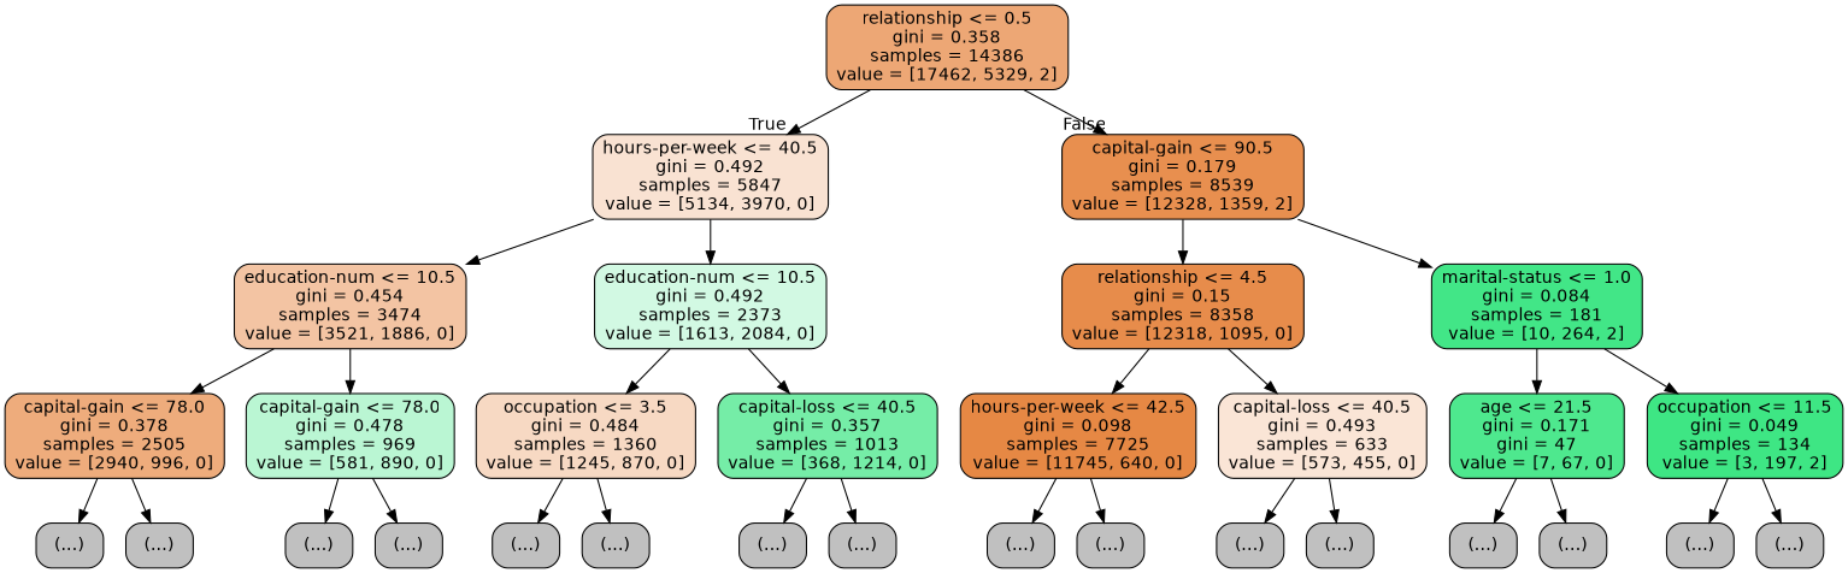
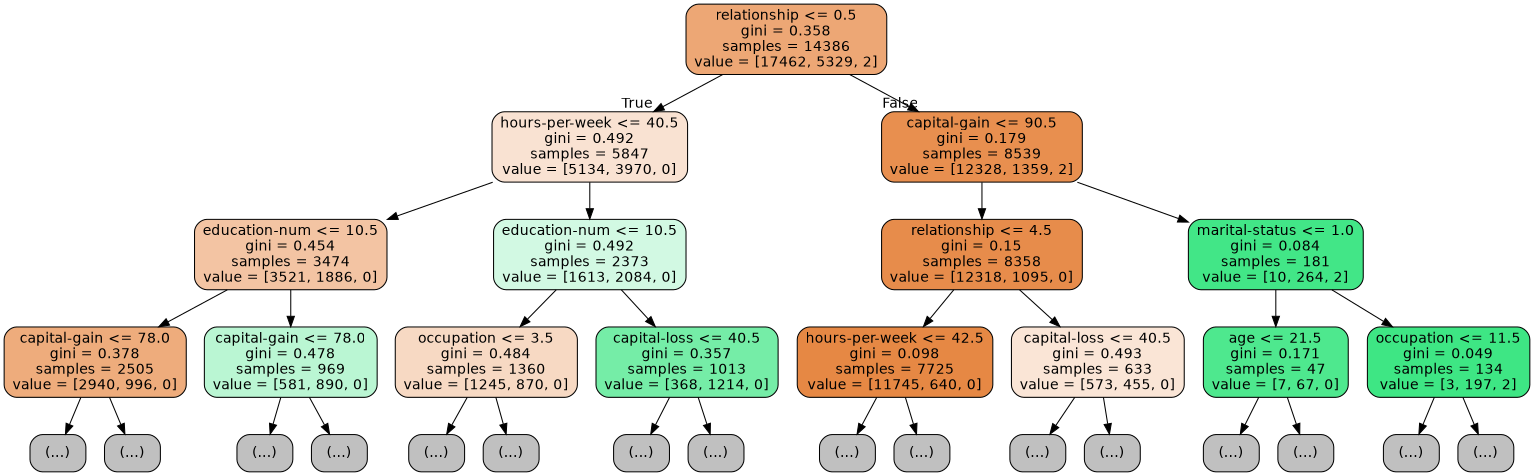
  digraph {
    node [color=black fillcolor="#C0C0C0" fontname=helvetica shape=box style="filled, rounded"]
    edge [fontname=helvetica]
    n1 [fillcolor="#eda775" label="relationship <= 0.5\ngini = 0.358\nsamples = 14386\nvalue = [17462, 5329, 2]"]
    n2 [fillcolor="#f9e2d2" label="hours-per-week <= 40.5\ngini = 0.492\nsamples = 5847\nvalue = [5134, 3970, 0]"]
    n3 [fillcolor="#e88f4f" label="capital-gain <= 90.5\ngini = 0.179\nsamples = 8539\nvalue = [12328, 1359, 2]"]
    n4 [fillcolor="#f3c4a3" label="education-num <= 10.5\ngini = 0.454\nsamples = 3474\nvalue = [3521, 1886, 0]"]
    n5 [fillcolor="#d2f9e3" label="education-num <= 10.5\ngini = 0.492\nsamples = 2373\nvalue = [1613, 2084, 0]"]
    n6 [fillcolor="#eeac7c" label="capital-gain <= 78.0\ngini = 0.378\nsamples = 2505\nvalue = [2940, 996, 0]"]
    n7 [fillcolor="#baf6d3" label="capital-gain <= 78.0\ngini = 0.478\nsamples = 969\nvalue = [581, 890, 0]"]
    n8 [label="(...)"]
    n9 [label="(...)"]
    n10 [label="(...)"]
    n11 [label="(...)"]
    n12 [fillcolor="#f7d9c3" label="occupation <= 3.5\ngini = 0.484\nsamples = 1360\nvalue = [1245, 870, 0]"]
    n13 [fillcolor="#75eda7" label="capital-loss <= 40.5\ngini = 0.357\nsamples = 1013\nvalue = [368, 1214, 0]"]
    n14 [label="(...)"]
    n15 [label="(...)"]
    n16 [label="(...)"]
    n17 [label="(...)"]
    n18 [fillcolor="#e78c4b" label="relationship <= 4.5\ngini = 0.15\nsamples = 8358\nvalue = [12318, 1095, 0]"]
    n19 [fillcolor="#42e687" label="marital-status <= 1.0\ngini = 0.084\nsamples = 181\nvalue = [10, 264, 2]"]
    n20 [fillcolor="#e68844" label="hours-per-week <= 42.5\ngini = 0.098\nsamples = 7725\nvalue = [11745, 640, 0]"]
    n21 [fillcolor="#fae5d6" label="capital-loss <= 40.5\ngini = 0.493\nsamples = 633\nvalue = [573, 455, 0]"]
    n22 [label="(...)"]
    n23 [label="(...)"]
    n24 [label="(...)"]
    n25 [label="(...)"]
-   n26 [fillcolor="#4ee88e" label="age <= 21.5\ngini = 0.171\ngini = 47\nvalue = [7, 67, 0]"]
+   n26 [fillcolor="#4ee88e" label="age <= 21.5\ngini = 0.171\nsamples = 47\nvalue = [7, 67, 0]"]
    n27 [fillcolor="#3ee684" label="occupation <= 11.5\ngini = 0.049\nsamples = 134\nvalue = [3, 197, 2]"]
    n28 [label="(...)"]
    n29 [label="(...)"]
    n30 [label="(...)"]
    n31 [label="(...)"]
    n1 -> n2 [headlabel=True labelangle=45 labeldistance=2.5]
    n1 -> n3 [headlabel=False labelangle=-45 labeldistance=2.5]
    n2 -> n4
    n2 -> n5
    n3 -> n18
    n3 -> n19
    n4 -> n6
    n4 -> n7
    n5 -> n12
    n5 -> n13
    n6 -> n8
    n6 -> n9
    n7 -> n10
    n7 -> n11
    n12 -> n14
    n12 -> n15
    n13 -> n16
    n13 -> n17
    n18 -> n20
    n18 -> n21
    n19 -> n26
    n19 -> n27
    n20 -> n22
    n20 -> n23
    n21 -> n24
    n21 -> n25
    n26 -> n28
    n26 -> n29
    n27 -> n30
    n27 -> n31
  }
